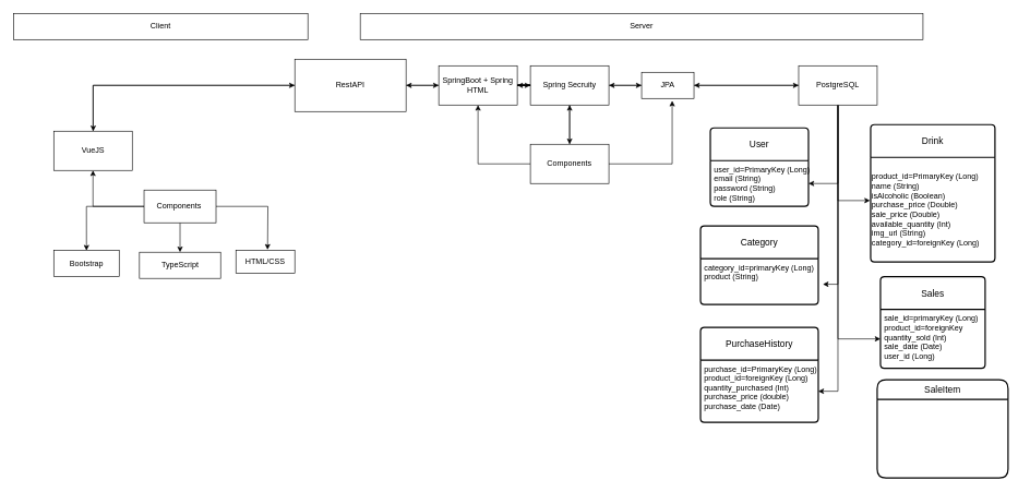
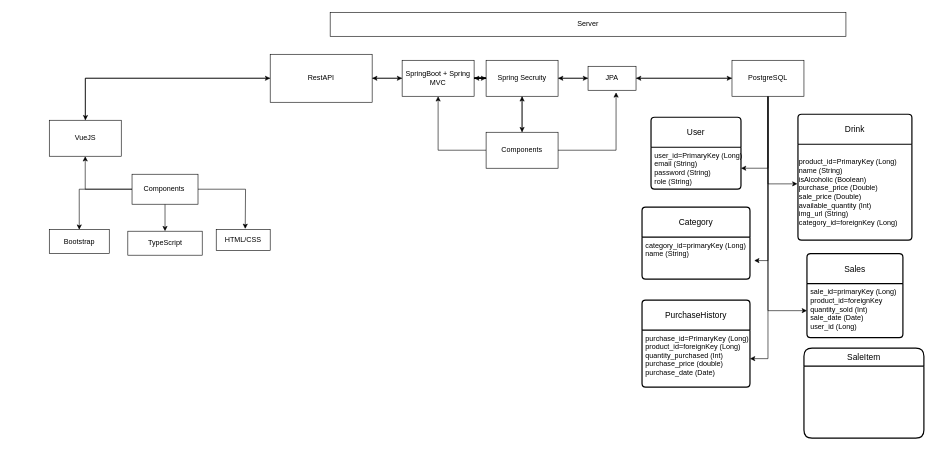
  <mxCell id="0" />
  <mxCell id="1" parent="0" />
  <mxCell id="2" value="Drink" style="swimlane;childLayout=stackLayout;horizontal=1;startSize=50;horizontalStack=0;rounded=1;fontSize=14;fontStyle=0;strokeWidth=2;resizeParent=0;resizeLast=1;shadow=0;dashed=0;align=center;arcSize=4;whiteSpace=wrap;html=1;" parent="1" vertex="1"><mxGeometry x="1330" y="190" width="190" height="210" as="geometry" /></mxCell>
  <mxCell id="3" value="&lt;div style=&quot;&quot;&gt;product_id=PrimaryKey (Long)&lt;span style=&quot;background-color: initial; white-space-collapse: preserve;&quot;&gt;&#09;&lt;/span&gt;&lt;span style=&quot;background-color: initial; white-space-collapse: preserve;&quot;&gt;&#09;&lt;/span&gt;&lt;span style=&quot;background-color: initial; white-space-collapse: preserve;&quot;&gt;&#09;&lt;/span&gt;&lt;/div&gt;&lt;div style=&quot;&quot;&gt;&lt;span style=&quot;background-color: initial;&quot;&gt;name (String)&lt;/span&gt;&lt;/div&gt;&lt;div style=&quot;&quot;&gt;&lt;span style=&quot;background-color: initial;&quot;&gt;isAlcoholic (Boolean)&lt;/span&gt;&lt;br&gt;&lt;/div&gt;&lt;div style=&quot;&quot;&gt;&lt;span style=&quot;background-color: initial;&quot;&gt;purchase_price (Double)&lt;/span&gt;&lt;/div&gt;&lt;div style=&quot;&quot;&gt;&lt;span style=&quot;background-color: initial;&quot;&gt;sale_price (Double)&lt;/span&gt;&lt;/div&gt;&lt;div style=&quot;&quot;&gt;&lt;span style=&quot;background-color: initial;&quot;&gt;available_quantity (Int)&lt;/span&gt;&lt;/div&gt;&lt;div style=&quot;&quot;&gt;&lt;span style=&quot;background-color: initial;&quot;&gt;img_url (String)&lt;/span&gt;&lt;/div&gt;&lt;div style=&quot;&quot;&gt;category_id=foreignKey (Long)&lt;/div&gt;" style="text;html=1;align=left;verticalAlign=middle;resizable=0;points=[];autosize=1;strokeColor=none;fillColor=none;" parent="2" vertex="1"><mxGeometry y="50" width="190" height="160" as="geometry" /></mxCell>
  <mxCell id="4" value="User" style="swimlane;childLayout=stackLayout;horizontal=1;startSize=50;horizontalStack=0;rounded=1;fontSize=14;fontStyle=0;strokeWidth=2;resizeParent=0;resizeLast=1;shadow=0;dashed=0;align=center;arcSize=4;whiteSpace=wrap;html=1;" parent="1" vertex="1"><mxGeometry x="1085" y="195" width="150" height="120" as="geometry" /></mxCell>
  <mxCell id="5" value="user_id=PrimaryKey (Long)&lt;br&gt;email (String)&lt;br&gt;password (String)&lt;br&gt;role (String)" style="align=left;strokeColor=none;fillColor=none;spacingLeft=4;fontSize=12;verticalAlign=top;resizable=0;rotatable=0;part=1;html=1;" parent="4" vertex="1"><mxGeometry y="50" width="150" height="70" as="geometry" /></mxCell>
- <mxCell id="6" value="Client" style="rounded=0;whiteSpace=wrap;html=1;" parent="1" vertex="1"><mxGeometry x="20" y="20" width="450" height="40" as="geometry" /></mxCell>
  <mxCell id="7" value="Server" style="rounded=0;whiteSpace=wrap;html=1;" parent="1" vertex="1"><mxGeometry x="550" y="20" width="860" height="40" as="geometry" /></mxCell>
  <mxCell id="8" style="edgeStyle=orthogonalEdgeStyle;rounded=0;orthogonalLoop=1;jettySize=auto;html=1;entryX=0;entryY=0.5;entryDx=0;entryDy=0;" parent="1" source="10" target="30" edge="1"><mxGeometry relative="1" as="geometry" /></mxCell>
  <mxCell id="9" style="edgeStyle=orthogonalEdgeStyle;rounded=0;orthogonalLoop=1;jettySize=auto;html=1;" edge="1" parent="1" source="10" target="50"><mxGeometry relative="1" as="geometry"><Array as="points"><mxPoint x="142" y="130" /></Array></mxGeometry></mxCell>
  <mxCell id="10" value="RestAPI" style="rounded=0;whiteSpace=wrap;html=1;" parent="1" vertex="1"><mxGeometry x="450" y="90" width="170" height="80" as="geometry" /></mxCell>
  <mxCell id="11" style="edgeStyle=orthogonalEdgeStyle;rounded=0;orthogonalLoop=1;jettySize=auto;html=1;entryX=0.5;entryY=0;entryDx=0;entryDy=0;" parent="1" source="14" target="15" edge="1"><mxGeometry relative="1" as="geometry" /></mxCell>
  <mxCell id="12" style="edgeStyle=orthogonalEdgeStyle;rounded=0;orthogonalLoop=1;jettySize=auto;html=1;entryX=0.5;entryY=0;entryDx=0;entryDy=0;" parent="1" source="14" target="16" edge="1"><mxGeometry relative="1" as="geometry" /></mxCell>
  <mxCell id="13" style="edgeStyle=orthogonalEdgeStyle;rounded=0;orthogonalLoop=1;jettySize=auto;html=1;" edge="1" parent="1" source="14" target="50"><mxGeometry relative="1" as="geometry" /></mxCell>
  <mxCell id="14" value="Components&amp;nbsp;" style="rounded=0;whiteSpace=wrap;html=1;" parent="1" vertex="1"><mxGeometry x="219.64" y="290" width="110" height="50" as="geometry" /></mxCell>
  <mxCell id="15" value="Bootstrap" style="rounded=0;whiteSpace=wrap;html=1;" parent="1" vertex="1"><mxGeometry x="81.64" y="382.5" width="100" height="40" as="geometry" /></mxCell>
  <mxCell id="16" value="TypeScript" style="rounded=0;whiteSpace=wrap;html=1;" parent="1" vertex="1"><mxGeometry x="212.64" y="385" width="124" height="40" as="geometry" /></mxCell>
  <mxCell id="17" value="HTML/CSS" style="rounded=0;whiteSpace=wrap;html=1;" parent="1" vertex="1"><mxGeometry x="360" y="382.5" width="90" height="35" as="geometry" /></mxCell>
  <mxCell id="18" style="edgeStyle=orthogonalEdgeStyle;rounded=0;orthogonalLoop=1;jettySize=auto;html=1;entryX=0.597;entryY=-0.038;entryDx=0;entryDy=0;entryPerimeter=0;" parent="1" source="14" edge="1"><mxGeometry relative="1" as="geometry"><mxPoint x="408.37" y="381.17" as="targetPoint" /></mxGeometry></mxCell>
  <mxCell id="19" style="edgeStyle=orthogonalEdgeStyle;rounded=0;orthogonalLoop=1;jettySize=auto;html=1;" edge="1" parent="1" source="25" target="36"><mxGeometry relative="1" as="geometry" /></mxCell>
  <mxCell id="20" style="edgeStyle=orthogonalEdgeStyle;rounded=0;orthogonalLoop=1;jettySize=auto;html=1;entryX=-0.005;entryY=0.413;entryDx=0;entryDy=0;entryPerimeter=0;" edge="1" parent="1" source="25" target="3"><mxGeometry relative="1" as="geometry" /></mxCell>
  <mxCell id="21" style="edgeStyle=orthogonalEdgeStyle;rounded=0;orthogonalLoop=1;jettySize=auto;html=1;entryX=1;entryY=0.5;entryDx=0;entryDy=0;" edge="1" parent="1" source="25" target="5"><mxGeometry relative="1" as="geometry" /></mxCell>
  <mxCell id="22" style="edgeStyle=orthogonalEdgeStyle;rounded=0;orthogonalLoop=1;jettySize=auto;html=1;entryX=1.039;entryY=0.557;entryDx=0;entryDy=0;entryPerimeter=0;" edge="1" parent="1" source="25" target="41"><mxGeometry relative="1" as="geometry"><Array as="points"><mxPoint x="1280" y="434" /></Array></mxGeometry></mxCell>
  <mxCell id="23" style="edgeStyle=orthogonalEdgeStyle;rounded=0;orthogonalLoop=1;jettySize=auto;html=1;entryX=0;entryY=0.5;entryDx=0;entryDy=0;" edge="1" parent="1" source="25" target="43"><mxGeometry relative="1" as="geometry"><Array as="points"><mxPoint x="1280" y="518" /></Array></mxGeometry></mxCell>
  <mxCell id="24" style="edgeStyle=orthogonalEdgeStyle;rounded=0;orthogonalLoop=1;jettySize=auto;html=1;entryX=1;entryY=0.5;entryDx=0;entryDy=0;" edge="1" parent="1" source="25" target="39"><mxGeometry relative="1" as="geometry" /></mxCell>
  <mxCell id="25" value="PostgreSQL" style="rounded=0;whiteSpace=wrap;html=1;" parent="1" vertex="1"><mxGeometry x="1220" y="100" width="120" height="60" as="geometry" /></mxCell>
  <mxCell id="26" value="" style="edgeStyle=orthogonalEdgeStyle;rounded=0;orthogonalLoop=1;jettySize=auto;html=1;startArrow=none;" parent="1" source="47" target="33" edge="1"><mxGeometry relative="1" as="geometry" /></mxCell>
  <mxCell id="27" value="" style="edgeStyle=orthogonalEdgeStyle;rounded=0;orthogonalLoop=1;jettySize=auto;html=1;startArrow=none;" parent="1" source="47" target="36" edge="1"><mxGeometry relative="1" as="geometry" /></mxCell>
  <mxCell id="28" style="edgeStyle=orthogonalEdgeStyle;rounded=0;orthogonalLoop=1;jettySize=auto;html=1;entryX=1;entryY=0.5;entryDx=0;entryDy=0;" edge="1" parent="1" source="30" target="10"><mxGeometry relative="1" as="geometry" /></mxCell>
  <mxCell id="29" style="edgeStyle=orthogonalEdgeStyle;rounded=0;orthogonalLoop=1;jettySize=auto;html=1;" edge="1" parent="1" source="30" target="47"><mxGeometry relative="1" as="geometry" /></mxCell>
- <mxCell id="30" value="SpringBoot + Spring HTML" style="rounded=0;whiteSpace=wrap;html=1;" parent="1" vertex="1"><mxGeometry x="670" y="100" width="120" height="60" as="geometry" /></mxCell>
+ <mxCell id="30" value="SpringBoot + Spring MVC" style="rounded=0;whiteSpace=wrap;html=1;" parent="1" vertex="1"><mxGeometry x="670" y="100" width="120" height="60" as="geometry" /></mxCell>
  <mxCell id="31" value="" style="edgeStyle=orthogonalEdgeStyle;rounded=0;orthogonalLoop=1;jettySize=auto;html=1;" parent="1" source="33" target="47" edge="1"><mxGeometry relative="1" as="geometry" /></mxCell>
  <mxCell id="32" style="edgeStyle=orthogonalEdgeStyle;rounded=0;orthogonalLoop=1;jettySize=auto;html=1;entryX=0.5;entryY=1;entryDx=0;entryDy=0;" parent="1" source="33" target="30" edge="1"><mxGeometry relative="1" as="geometry" /></mxCell>
  <mxCell id="33" value="Components" style="rounded=0;whiteSpace=wrap;html=1;" parent="1" vertex="1"><mxGeometry x="810" y="220" width="120" height="60" as="geometry" /></mxCell>
  <mxCell id="34" style="edgeStyle=orthogonalEdgeStyle;rounded=0;orthogonalLoop=1;jettySize=auto;html=1;" parent="1" source="36" target="25" edge="1"><mxGeometry relative="1" as="geometry" /></mxCell>
  <mxCell id="35" style="edgeStyle=orthogonalEdgeStyle;rounded=0;orthogonalLoop=1;jettySize=auto;html=1;" edge="1" parent="1" source="36" target="47"><mxGeometry relative="1" as="geometry" /></mxCell>
  <mxCell id="36" value="JPA" style="whiteSpace=wrap;html=1;rounded=0;" parent="1" vertex="1"><mxGeometry x="980" y="110" width="80" height="40" as="geometry" /></mxCell>
  <mxCell id="37" style="edgeStyle=orthogonalEdgeStyle;rounded=0;orthogonalLoop=1;jettySize=auto;html=1;entryX=0.584;entryY=1.089;entryDx=0;entryDy=0;entryPerimeter=0;" parent="1" source="33" target="36" edge="1"><mxGeometry relative="1" as="geometry" /></mxCell>
  <mxCell id="38" value="PurchaseHistory" style="swimlane;childLayout=stackLayout;horizontal=1;startSize=50;horizontalStack=0;rounded=1;fontSize=14;fontStyle=0;strokeWidth=2;resizeParent=0;resizeLast=1;shadow=0;dashed=0;align=center;arcSize=4;whiteSpace=wrap;html=1;" parent="1" vertex="1"><mxGeometry x="1070" y="500" width="180" height="145" as="geometry" /></mxCell>
  <mxCell id="39" value="purchase_id=PrimaryKey (Long)&lt;br&gt;product_id=foreignKey (Long)&lt;br&gt;quantity_purchased (Int)&lt;br&gt;purchase_price (double)&lt;br&gt;purchase_date (Date)" style="align=left;strokeColor=none;fillColor=none;spacingLeft=4;fontSize=12;verticalAlign=top;resizable=0;rotatable=0;part=1;html=1;" parent="38" vertex="1"><mxGeometry y="50" width="180" height="95" as="geometry" /></mxCell>
  <mxCell id="40" value="Category" style="swimlane;childLayout=stackLayout;horizontal=1;startSize=50;horizontalStack=0;rounded=1;fontSize=14;fontStyle=0;strokeWidth=2;resizeParent=0;resizeLast=1;shadow=0;dashed=0;align=center;arcSize=4;whiteSpace=wrap;html=1;" parent="1" vertex="1"><mxGeometry x="1070" y="345" width="180" height="120" as="geometry" /></mxCell>
- <mxCell id="41" value="category_id=primaryKey (Long)&lt;br&gt;product (String)" style="align=left;strokeColor=none;fillColor=none;spacingLeft=4;fontSize=12;verticalAlign=top;resizable=0;rotatable=0;part=1;html=1;" parent="40" vertex="1"><mxGeometry y="50" width="180" height="70" as="geometry" /></mxCell>
+ <mxCell id="41" value="category_id=primaryKey (Long)&lt;br&gt;name (String)" style="align=left;strokeColor=none;fillColor=none;spacingLeft=4;fontSize=12;verticalAlign=top;resizable=0;rotatable=0;part=1;html=1;" parent="40" vertex="1"><mxGeometry y="50" width="180" height="70" as="geometry" /></mxCell>
  <mxCell id="42" value="Sales" style="swimlane;childLayout=stackLayout;horizontal=1;startSize=50;horizontalStack=0;rounded=1;fontSize=14;fontStyle=0;strokeWidth=2;resizeParent=0;resizeLast=1;shadow=0;dashed=0;align=center;arcSize=4;whiteSpace=wrap;html=1;" parent="1" vertex="1"><mxGeometry x="1345" y="422.5" width="160" height="140" as="geometry" /></mxCell>
  <mxCell id="43" value="sale_id=primaryKey (Long)&lt;br&gt;product_id=foreignKey&lt;br&gt;quantity_sold (Int)&lt;br&gt;sale_date (Date)&lt;br&gt;user_id (Long)" style="align=left;strokeColor=none;fillColor=none;spacingLeft=4;fontSize=12;verticalAlign=top;resizable=0;rotatable=0;part=1;html=1;" parent="42" vertex="1"><mxGeometry y="50" width="160" height="90" as="geometry" /></mxCell>
  <mxCell id="44" value="SaleItem" style="swimlane;childLayout=stackLayout;horizontal=1;startSize=30;horizontalStack=0;rounded=1;fontSize=14;fontStyle=0;strokeWidth=2;resizeParent=0;resizeLast=1;shadow=0;dashed=0;align=center;" vertex="1" parent="1"><mxGeometry x="1340" y="580" width="200" height="150" as="geometry" /></mxCell>
  <mxCell id="45" value="" style="edgeStyle=orthogonalEdgeStyle;rounded=0;orthogonalLoop=1;jettySize=auto;html=1;endArrow=none;" edge="1" parent="1" source="30" target="47"><mxGeometry relative="1" as="geometry"><mxPoint y="130" as="sourcePoint" x="790" /><mxPoint x="940" y="130" as="targetPoint" /></mxGeometry></mxCell>
  <mxCell id="46" style="edgeStyle=orthogonalEdgeStyle;rounded=0;orthogonalLoop=1;jettySize=auto;html=1;" edge="1" parent="1" source="47" target="30"><mxGeometry relative="1" as="geometry" /></mxCell>
  <mxCell id="47" value="Spring Secruity" style="whiteSpace=wrap;html=1;rounded=0;" parent="1" vertex="1"><mxGeometry x="810" y="100" width="120" height="60" as="geometry" /></mxCell>
  <mxCell id="48" value="" style="edgeStyle=orthogonalEdgeStyle;rounded=0;orthogonalLoop=1;jettySize=auto;html=1;endArrow=none;" edge="1" parent="1" source="30" target="47"><mxGeometry relative="1" as="geometry"><mxPoint y="130" as="sourcePoint" x="790" /><mxPoint x="870" y="220" as="targetPoint" /></mxGeometry></mxCell>
  <mxCell id="49" style="edgeStyle=orthogonalEdgeStyle;rounded=0;orthogonalLoop=1;jettySize=auto;html=1;" edge="1" parent="1" source="50" target="10"><mxGeometry relative="1" as="geometry"><Array as="points"><mxPoint x="142" y="130" /></Array></mxGeometry></mxCell>
  <mxCell id="50" value="VueJS" style="rounded=0;whiteSpace=wrap;html=1;" vertex="1" parent="1"><mxGeometry x="81.64" y="200" width="120" height="60" as="geometry" /></mxCell>
